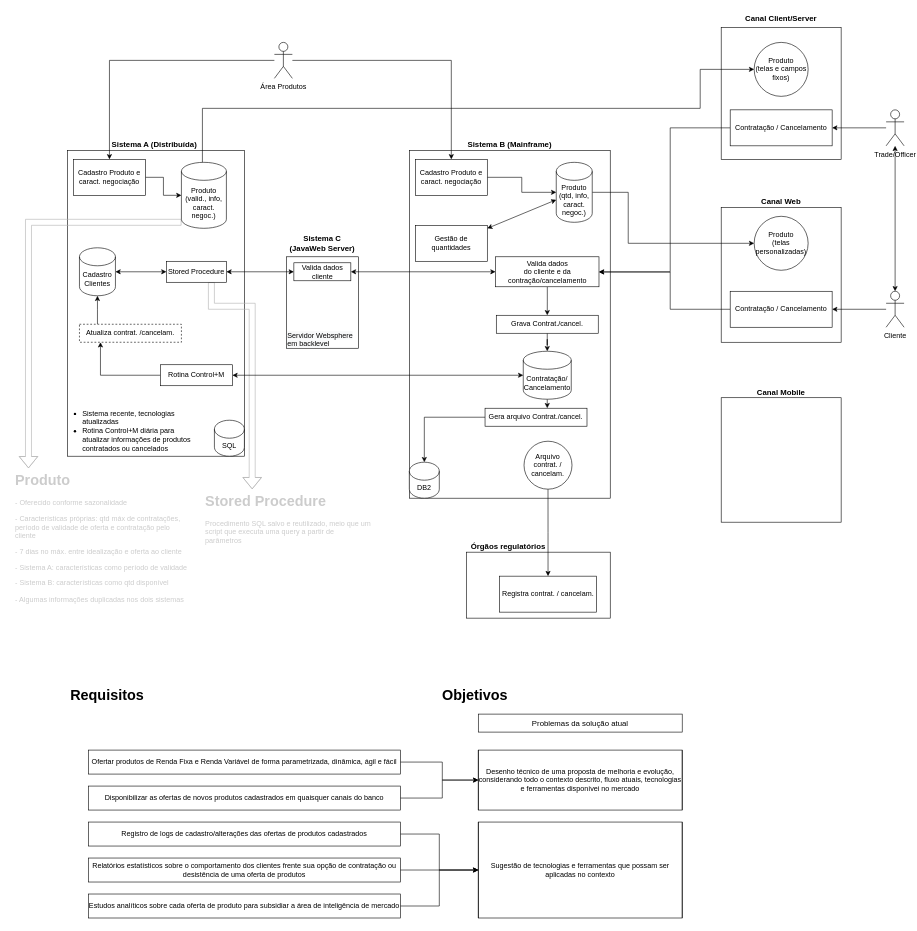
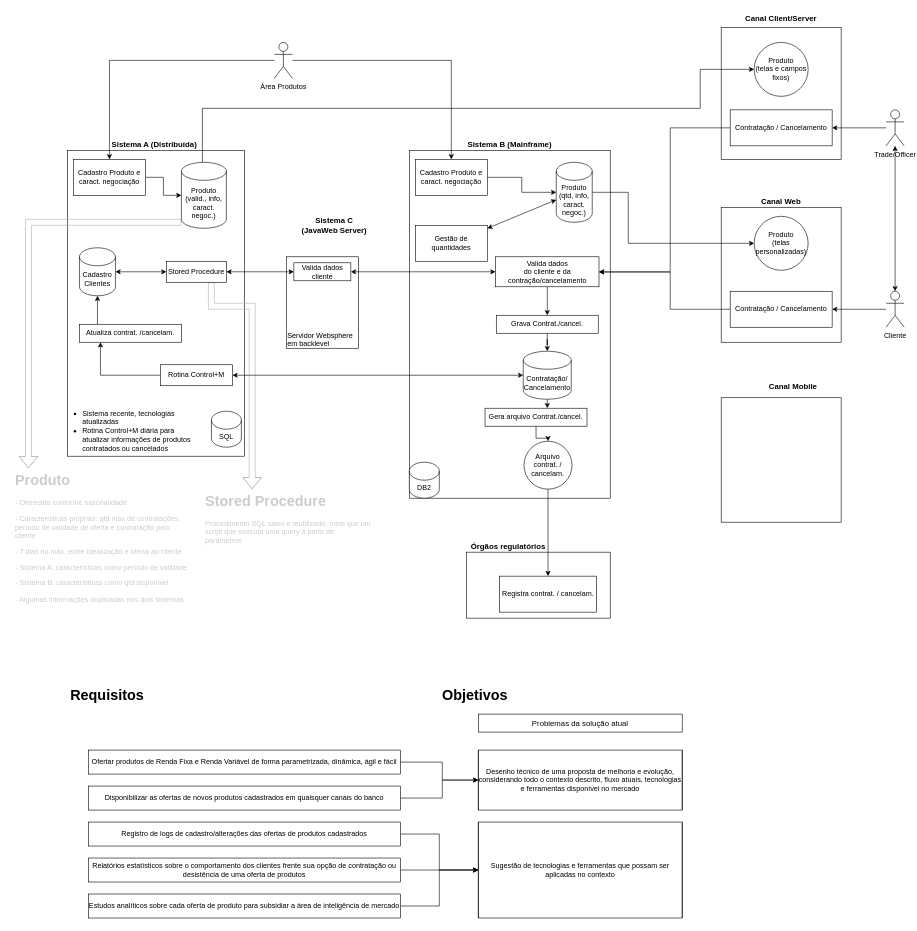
  <mxCell id="0" />
  <mxCell id="1" parent="0" />
  <mxCell id="2" value="" style="rounded=0;whiteSpace=wrap;html=1;" vertex="1" parent="1"><mxGeometry x="477" y="427.5" width="120" height="152.5" as="geometry" /></mxCell>
  <mxCell id="3" value="" style="rounded=0;whiteSpace=wrap;html=1;" vertex="1" parent="1"><mxGeometry x="112" y="250" width="295" height="510" as="geometry" /></mxCell>
  <mxCell id="4" value="Sistema A (Distribuída)" style="text;html=1;strokeColor=none;fillColor=none;align=center;verticalAlign=middle;whiteSpace=wrap;rounded=0;fontStyle=1;fontSize=13;" vertex="1" parent="1"><mxGeometry x="117" y="235" width="280" height="10" as="geometry" /></mxCell>
  <mxCell id="5" value="" style="rounded=0;whiteSpace=wrap;html=1;" vertex="1" parent="1"><mxGeometry x="682" y="250" width="335" height="580" as="geometry" /></mxCell>
  <mxCell id="6" value="Sistema B (Mainframe)" style="text;html=1;strokeColor=none;fillColor=none;align=center;verticalAlign=middle;whiteSpace=wrap;rounded=0;fontStyle=1;fontSize=13;" vertex="1" parent="1"><mxGeometry x="682" y="230" width="335" height="20" as="geometry" /></mxCell>
- <mxCell id="7" value="Sistema C&lt;br style=&quot;font-size: 13px;&quot;&gt;(JavaWeb Server)" style="text;html=1;strokeColor=none;fillColor=none;align=center;verticalAlign=middle;whiteSpace=wrap;rounded=0;fontStyle=1;fontSize=13;" vertex="1" parent="1"><mxGeometry x="477" y="387.5" width="120" height="35" as="geometry" /></mxCell>
+ <mxCell id="7" value="Sistema C&lt;br style=&quot;font-size: 13px;&quot;&gt;(JavaWeb Server)" style="text;html=1;strokeColor=none;fillColor=none;align=center;verticalAlign=middle;whiteSpace=wrap;rounded=0;fontStyle=1;fontSize=13;" vertex="1" parent="1"><mxGeometry x="497" y="357.5" width="120" height="35" as="geometry" /></mxCell>
  <mxCell id="8" value="" style="rounded=0;whiteSpace=wrap;html=1;" vertex="1" parent="1"><mxGeometry x="1202" y="345" width="200" height="225" as="geometry" /></mxCell>
  <mxCell id="9" value="" style="rounded=0;whiteSpace=wrap;html=1;" vertex="1" parent="1"><mxGeometry x="1202" y="45" width="200" height="220" as="geometry" /></mxCell>
  <mxCell id="10" value="Canal Client/Server" style="text;html=1;strokeColor=none;fillColor=none;align=center;verticalAlign=middle;whiteSpace=wrap;rounded=0;fontSize=13;fontStyle=1" vertex="1" parent="1"><mxGeometry x="1222" y="20" width="160" height="20" as="geometry" /></mxCell>
  <mxCell id="11" value="" style="rounded=0;whiteSpace=wrap;html=1;" vertex="1" parent="1"><mxGeometry x="1202" y="662.5" width="200" height="207.5" as="geometry" /></mxCell>
- <mxCell id="12" value="SQL" style="shape=cylinder3;whiteSpace=wrap;html=1;boundedLbl=1;backgroundOutline=1;size=15;" vertex="1" parent="1"><mxGeometry x="357" y="700" width="50" height="60" as="geometry" /></mxCell>
+ <mxCell id="12" value="SQL" style="shape=cylinder3;whiteSpace=wrap;html=1;boundedLbl=1;backgroundOutline=1;size=15;" vertex="1" parent="1"><mxGeometry x="352" y="685" width="50" height="60" as="geometry" /></mxCell>
  <mxCell id="13" value="DB2" style="shape=cylinder3;whiteSpace=wrap;html=1;boundedLbl=1;backgroundOutline=1;size=15;" vertex="1" parent="1"><mxGeometry x="682" y="770" width="50" height="60" as="geometry" /></mxCell>
  <mxCell id="14" style="edgeStyle=orthogonalEdgeStyle;rounded=0;orthogonalLoop=1;jettySize=auto;html=1;exitX=1;exitY=0.5;exitDx=0;exitDy=0;entryX=0;entryY=0.5;entryDx=0;entryDy=0;exitPerimeter=0;" edge="1" parent="1" source="33" target="15"><mxGeometry relative="1" as="geometry"><mxPoint x="792" y="320" as="sourcePoint" /><Array as="points"><mxPoint x="1047" y="320" /><mxPoint x="1047" y="405" /></Array></mxGeometry></mxCell>
  <mxCell id="15" value="Produto&lt;br&gt;(telas personalizadas)" style="ellipse;whiteSpace=wrap;html=1;" vertex="1" parent="1"><mxGeometry x="1257" y="360" width="90" height="90" as="geometry" /></mxCell>
  <mxCell id="16" value="Produto&lt;br&gt;(telas e campos fixos)" style="ellipse;whiteSpace=wrap;html=1;" vertex="1" parent="1"><mxGeometry x="1257" y="70" width="90" height="90" as="geometry" /></mxCell>
  <mxCell id="17" style="edgeStyle=orthogonalEdgeStyle;rounded=0;orthogonalLoop=1;jettySize=auto;html=1;" edge="1" parent="1" source="19" target="54"><mxGeometry relative="1" as="geometry" /></mxCell>
  <mxCell id="18" style="edgeStyle=orthogonalEdgeStyle;rounded=0;orthogonalLoop=1;jettySize=auto;html=1;entryX=0.5;entryY=0;entryDx=0;entryDy=0;" edge="1" parent="1" source="19" target="56"><mxGeometry relative="1" as="geometry" /></mxCell>
  <mxCell id="19" value="Área Produtos" style="shape=umlActor;verticalLabelPosition=bottom;verticalAlign=top;html=1;outlineConnect=0;" vertex="1" parent="1"><mxGeometry x="457" y="70" width="30" height="60" as="geometry" /></mxCell>
  <mxCell id="20" value="" style="rounded=0;whiteSpace=wrap;html=1;" vertex="1" parent="1"><mxGeometry x="777" y="920" width="240" height="110" as="geometry" /></mxCell>
  <mxCell id="21" value="Órgãos regulatórios" style="text;html=1;strokeColor=none;fillColor=none;align=center;verticalAlign=middle;whiteSpace=wrap;rounded=0;fontSize=13;fontStyle=1" vertex="1" parent="1"><mxGeometry x="767" y="900" width="160" height="20" as="geometry" /></mxCell>
  <mxCell id="22" style="edgeStyle=orthogonalEdgeStyle;rounded=0;orthogonalLoop=1;jettySize=auto;html=1;" edge="1" parent="1" source="23" target="40"><mxGeometry relative="1" as="geometry"><mxPoint x="1317" y="495" as="targetPoint" /><Array as="points" /></mxGeometry></mxCell>
  <mxCell id="23" value="Cliente&lt;br&gt;" style="shape=umlActor;verticalLabelPosition=bottom;verticalAlign=top;html=1;outlineConnect=0;" vertex="1" parent="1"><mxGeometry x="1477" y="485" width="30" height="60" as="geometry" /></mxCell>
  <mxCell id="24" style="edgeStyle=orthogonalEdgeStyle;rounded=0;orthogonalLoop=1;jettySize=auto;html=1;" edge="1" parent="1" source="25" target="43"><mxGeometry relative="1" as="geometry" /></mxCell>
  <mxCell id="25" value="Trade/Officer" style="shape=umlActor;verticalLabelPosition=bottom;verticalAlign=top;html=1;outlineConnect=0;" vertex="1" parent="1"><mxGeometry x="1477" y="182.5" width="30" height="60" as="geometry" /></mxCell>
  <mxCell id="26" value="&lt;h1&gt;Produto&lt;/h1&gt;&lt;p&gt;- Oferecido conforme sazonalidade&lt;/p&gt;&lt;p&gt;- Características próprias: qtd máx de contratações, período de validade de oferta e contratação pelo cliente&lt;/p&gt;&lt;p&gt;- 7 dias no máx. entre idealização e oferta ao cliente&lt;/p&gt;&lt;p&gt;- Sistema A: características como período de validade&lt;/p&gt;&lt;p&gt;- Sistema B: características como qtd disponível&lt;/p&gt;&lt;p&gt;- Algumas informações duplicadas nos dois sistemas&amp;nbsp;&lt;/p&gt;" style="text;html=1;strokeColor=none;fillColor=none;spacing=5;spacingTop=-20;whiteSpace=wrap;overflow=hidden;rounded=0;fontColor=#CCCCCC;" vertex="1" parent="1"><mxGeometry x="20" y="780" width="300" height="230" as="geometry" /></mxCell>
- <mxCell id="27" value="Canal Mobile" style="text;html=1;strokeColor=none;fillColor=none;align=center;verticalAlign=middle;whiteSpace=wrap;rounded=0;fontSize=13;fontStyle=1" vertex="1" parent="1"><mxGeometry x="1222" y="642.5" width="160" height="20" as="geometry" /></mxCell>
+ <mxCell id="27" value="Canal Mobile" style="text;html=1;strokeColor=none;fillColor=none;align=center;verticalAlign=middle;whiteSpace=wrap;rounded=0;fontSize=13;fontStyle=1" vertex="1" parent="1"><mxGeometry x="1242" y="632.5" width="160" height="20" as="geometry" /></mxCell>
  <mxCell id="28" value="&lt;p style=&quot;line-height: 100%&quot;&gt;&lt;/p&gt;&lt;ul&gt;&lt;li&gt;&lt;span&gt;Sistema recente, tecnologias atualizadas&lt;/span&gt;&lt;/li&gt;&lt;li&gt;&lt;span&gt;Rotina Control+M diária para atualizar informações de produtos contratados ou cancelados&lt;/span&gt;&lt;/li&gt;&lt;/ul&gt;&lt;p&gt;&lt;/p&gt;" style="text;html=1;strokeColor=none;fillColor=none;spacing=0;spacingTop=0;whiteSpace=wrap;overflow=hidden;rounded=0;" vertex="1" parent="1"><mxGeometry x="97" y="665" width="240" height="95" as="geometry" /></mxCell>
  <mxCell id="29" value="&lt;h1&gt;Stored Procedure&lt;/h1&gt;&lt;p&gt;Procedimento SQL salvo e reutilizado, meio que um script que executa uma query a partir de parâmetros&amp;nbsp;&lt;/p&gt;" style="text;html=1;strokeColor=none;fillColor=none;spacing=5;spacingTop=-20;whiteSpace=wrap;overflow=hidden;rounded=0;fontColor=#CCCCCC;" vertex="1" parent="1"><mxGeometry x="337" y="815" width="290" height="110" as="geometry" /></mxCell>
  <mxCell id="30" style="edgeStyle=orthogonalEdgeStyle;rounded=0;orthogonalLoop=1;jettySize=auto;html=1;" edge="1" parent="1" source="32" target="16"><mxGeometry relative="1" as="geometry"><Array as="points"><mxPoint x="337" y="180" /><mxPoint x="1167" y="180" /><mxPoint x="1167" y="115" /></Array></mxGeometry></mxCell>
  <mxCell id="31" style="edgeStyle=orthogonalEdgeStyle;shape=flexArrow;rounded=0;orthogonalLoop=1;jettySize=auto;html=1;strokeColor=#B3B3B3;" edge="1" parent="1" source="32" target="26"><mxGeometry relative="1" as="geometry"><Array as="points"><mxPoint x="340" y="370" /><mxPoint x="47" y="370" /></Array></mxGeometry></mxCell>
  <mxCell id="32" value="Produto&lt;br&gt;(valid., info, caract. negoc.)" style="shape=cylinder3;whiteSpace=wrap;html=1;boundedLbl=1;backgroundOutline=1;size=15;" vertex="1" parent="1"><mxGeometry x="302" y="270" width="75" height="110" as="geometry" /></mxCell>
  <mxCell id="33" value="Produto&lt;br&gt;(qtd, info, caract. negoc.)" style="shape=cylinder3;whiteSpace=wrap;html=1;boundedLbl=1;backgroundOutline=1;size=15;" vertex="1" parent="1"><mxGeometry x="927" y="270" width="60" height="100" as="geometry" /></mxCell>
  <mxCell id="34" value="Valida&amp;nbsp;dados cliente" style="rounded=0;whiteSpace=wrap;html=1;" vertex="1" parent="1"><mxGeometry x="489.5" y="437.5" width="95" height="30" as="geometry" /></mxCell>
  <mxCell id="35" value="" style="endArrow=classic;startArrow=classic;html=1;exitX=1;exitY=0.5;exitDx=0;exitDy=0;" edge="1" parent="1" source="48" target="34"><mxGeometry width="50" height="50" relative="1" as="geometry"><mxPoint x="622" y="505" as="sourcePoint" /><mxPoint x="807" y="470" as="targetPoint" /></mxGeometry></mxCell>
  <mxCell id="36" style="edgeStyle=orthogonalEdgeStyle;rounded=0;orthogonalLoop=1;jettySize=auto;html=1;entryX=0.5;entryY=0;entryDx=0;entryDy=0;" edge="1" parent="1" source="37" target="52"><mxGeometry relative="1" as="geometry" /></mxCell>
  <mxCell id="37" value="Valida dados &lt;br&gt;do cliente e da contração/cancelamento" style="rounded=0;whiteSpace=wrap;html=1;" vertex="1" parent="1"><mxGeometry x="825.75" y="427.5" width="172.5" height="50" as="geometry" /></mxCell>
  <mxCell id="38" value="" style="endArrow=classic;startArrow=classic;html=1;" edge="1" parent="1" source="37" target="34"><mxGeometry width="50" height="50" relative="1" as="geometry"><mxPoint x="757" y="520" as="sourcePoint" /><mxPoint x="807" y="470" as="targetPoint" /></mxGeometry></mxCell>
  <mxCell id="39" style="edgeStyle=orthogonalEdgeStyle;rounded=0;orthogonalLoop=1;jettySize=auto;html=1;" edge="1" parent="1" source="40" target="37"><mxGeometry relative="1" as="geometry"><Array as="points"><mxPoint x="1117" y="515" /><mxPoint x="1117" y="453" /></Array></mxGeometry></mxCell>
  <mxCell id="40" value="Contratação / Cancelamento" style="rounded=0;whiteSpace=wrap;html=1;" vertex="1" parent="1"><mxGeometry x="1217" y="485" width="170" height="60" as="geometry" /></mxCell>
  <mxCell id="41" value="" style="endArrow=classic;startArrow=classic;html=1;" edge="1" parent="1" source="23" target="25"><mxGeometry width="50" height="50" relative="1" as="geometry"><mxPoint x="1792" y="720" as="sourcePoint" /><mxPoint x="1822" y="520" as="targetPoint" /></mxGeometry></mxCell>
  <mxCell id="42" style="edgeStyle=orthogonalEdgeStyle;rounded=0;orthogonalLoop=1;jettySize=auto;html=1;entryX=1;entryY=0.5;entryDx=0;entryDy=0;" edge="1" parent="1" source="43" target="37"><mxGeometry relative="1" as="geometry"><Array as="points"><mxPoint x="1117" y="213" /><mxPoint x="1117" y="453" /></Array></mxGeometry></mxCell>
  <mxCell id="43" value="Contratação / Cancelamento" style="rounded=0;whiteSpace=wrap;html=1;" vertex="1" parent="1"><mxGeometry x="1217" y="182.5" width="170" height="60" as="geometry" /></mxCell>
  <mxCell id="44" style="edgeStyle=orthogonalEdgeStyle;rounded=0;orthogonalLoop=1;jettySize=auto;html=1;exitX=0.5;exitY=1;exitDx=0;exitDy=0;exitPerimeter=0;" edge="1" parent="1" source="45" target="61"><mxGeometry relative="1" as="geometry"><Array as="points"><mxPoint x="912" y="675" /><mxPoint x="912" y="675" /></Array></mxGeometry></mxCell>
  <mxCell id="45" value="Contratação/&lt;br&gt;Cancelamento" style="shape=cylinder3;whiteSpace=wrap;html=1;boundedLbl=1;backgroundOutline=1;size=15;" vertex="1" parent="1"><mxGeometry x="872" y="585" width="80" height="80" as="geometry" /></mxCell>
  <mxCell id="46" value="Cadastro Clientes" style="shape=cylinder3;whiteSpace=wrap;html=1;boundedLbl=1;backgroundOutline=1;size=15;" vertex="1" parent="1"><mxGeometry x="132" y="412.5" width="60" height="80" as="geometry" /></mxCell>
  <mxCell id="47" style="edgeStyle=orthogonalEdgeStyle;shape=flexArrow;rounded=0;orthogonalLoop=1;jettySize=auto;html=1;strokeColor=#B3B3B3;fontColor=#CCCCCC;exitX=0.75;exitY=1;exitDx=0;exitDy=0;" edge="1" parent="1" source="48" target="29"><mxGeometry relative="1" as="geometry"><Array as="points"><mxPoint x="352" y="510" /><mxPoint x="420" y="510" /></Array></mxGeometry></mxCell>
  <mxCell id="48" value="Stored Procedure" style="rounded=0;whiteSpace=wrap;html=1;" vertex="1" parent="1"><mxGeometry x="277" y="435" width="100" height="35" as="geometry" /></mxCell>
  <mxCell id="49" style="edgeStyle=orthogonalEdgeStyle;rounded=0;orthogonalLoop=1;jettySize=auto;html=1;" edge="1" parent="1" source="50" target="59"><mxGeometry relative="1" as="geometry"><Array as="points"><mxPoint x="167" y="625" /></Array></mxGeometry></mxCell>
  <mxCell id="50" value="Rotina Control+M" style="rounded=0;whiteSpace=wrap;html=1;" vertex="1" parent="1"><mxGeometry x="267" y="607.5" width="120" height="35" as="geometry" /></mxCell>
  <mxCell id="51" style="edgeStyle=orthogonalEdgeStyle;rounded=0;orthogonalLoop=1;jettySize=auto;html=1;" edge="1" parent="1" source="52" target="45"><mxGeometry relative="1" as="geometry" /></mxCell>
  <mxCell id="52" value="Grava Contrat./cancel." style="rounded=0;whiteSpace=wrap;html=1;" vertex="1" parent="1"><mxGeometry x="827" y="525" width="170" height="30" as="geometry" /></mxCell>
  <mxCell id="53" style="edgeStyle=orthogonalEdgeStyle;rounded=0;orthogonalLoop=1;jettySize=auto;html=1;entryX=0;entryY=0.5;entryDx=0;entryDy=0;entryPerimeter=0;" edge="1" parent="1" source="54" target="32"><mxGeometry relative="1" as="geometry" /></mxCell>
  <mxCell id="54" value="Cadastro Produto e caract. negociação" style="rounded=0;whiteSpace=wrap;html=1;strokeColor=#000000;" vertex="1" parent="1"><mxGeometry x="122" y="265" width="120" height="60" as="geometry" /></mxCell>
  <mxCell id="55" style="edgeStyle=orthogonalEdgeStyle;rounded=0;orthogonalLoop=1;jettySize=auto;html=1;" edge="1" parent="1" source="56" target="33"><mxGeometry relative="1" as="geometry"><Array as="points" /></mxGeometry></mxCell>
  <mxCell id="56" value="Cadastro Produto e caract. negociação" style="rounded=0;whiteSpace=wrap;html=1;strokeColor=#000000;" vertex="1" parent="1"><mxGeometry x="692" y="265" width="120" height="60" as="geometry" /></mxCell>
  <mxCell id="57" value="" style="endArrow=classic;startArrow=classic;html=1;entryX=0;entryY=0.5;entryDx=0;entryDy=0;exitX=1;exitY=0.5;exitDx=0;exitDy=0;exitPerimeter=0;" edge="1" parent="1" source="46" target="48"><mxGeometry width="50" height="50" relative="1" as="geometry"><mxPoint x="512" y="630" as="sourcePoint" /><mxPoint x="562" y="580" as="targetPoint" /></mxGeometry></mxCell>
  <mxCell id="58" style="edgeStyle=orthogonalEdgeStyle;rounded=0;orthogonalLoop=1;jettySize=auto;html=1;entryX=0.5;entryY=1;entryDx=0;entryDy=0;entryPerimeter=0;" edge="1" parent="1" source="59" target="46"><mxGeometry relative="1" as="geometry"><Array as="points"><mxPoint x="162" y="516" /><mxPoint x="162" y="516" /></Array></mxGeometry></mxCell>
- <mxCell id="59" value="Atualiza contrat. /cancelam." style="rounded=0;whiteSpace=wrap;html=1;dashed=1;" vertex="1" parent="1"><mxGeometry x="132" y="540" width="170" height="30" as="geometry" /></mxCell>
- <mxCell id="60" style="edgeStyle=orthogonalEdgeStyle;rounded=0;orthogonalLoop=1;jettySize=auto;html=1;" edge="1" parent="1" source="61" target="13"><mxGeometry relative="1" as="geometry" /></mxCell>
+ <mxCell id="59" value="Atualiza contrat. /cancelam." style="rounded=0;whiteSpace=wrap;html=1;" vertex="1" parent="1"><mxGeometry x="132" y="540" width="170" height="30" as="geometry" /></mxCell>
+ <mxCell id="60" style="edgeStyle=orthogonalEdgeStyle;rounded=0;orthogonalLoop=1;jettySize=auto;html=1;" edge="1" parent="1" source="61" target="63"><mxGeometry relative="1" as="geometry" /></mxCell>
  <mxCell id="61" value="Gera arquivo Contrat./cancel." style="rounded=0;whiteSpace=wrap;html=1;" vertex="1" parent="1"><mxGeometry x="808.25" y="680" width="170" height="30" as="geometry" /></mxCell>
  <mxCell id="62" style="edgeStyle=orthogonalEdgeStyle;rounded=0;orthogonalLoop=1;jettySize=auto;html=1;strokeColor=#000000;fontSize=13;fontColor=#CCCCCC;" edge="1" parent="1" source="63" target="64"><mxGeometry relative="1" as="geometry" /></mxCell>
  <mxCell id="63" value="Arquivo contrat. / cancelam." style="ellipse;whiteSpace=wrap;html=1;aspect=fixed;" vertex="1" parent="1"><mxGeometry x="873.25" y="735" width="80" height="80" as="geometry" /></mxCell>
  <mxCell id="64" value="Registra contrat. / cancelam." style="rounded=0;whiteSpace=wrap;html=1;" vertex="1" parent="1"><mxGeometry x="832.62" y="960" width="161.25" height="60" as="geometry" /></mxCell>
  <mxCell id="65" value="&lt;h1&gt;Requisitos&lt;/h1&gt;" style="text;html=1;strokeColor=none;fillColor=none;spacing=5;spacingTop=-20;whiteSpace=wrap;overflow=hidden;rounded=0;" vertex="1" parent="1"><mxGeometry x="112" y="1139" width="140" height="40" as="geometry" /></mxCell>
  <mxCell id="66" style="edgeStyle=orthogonalEdgeStyle;rounded=0;orthogonalLoop=1;jettySize=auto;html=1;entryX=0;entryY=0.5;entryDx=0;entryDy=0;" edge="1" parent="1" source="67" target="76"><mxGeometry relative="1" as="geometry"><Array as="points"><mxPoint x="737" y="1270" /><mxPoint x="737" y="1300" /></Array></mxGeometry></mxCell>
  <mxCell id="67" value="&lt;span style=&quot;text-align: left&quot;&gt;Ofertar produtos de Renda Fixa e Renda Variável de forma parametrizada, dinâmica, ágil e fácil&lt;/span&gt;" style="rounded=0;whiteSpace=wrap;html=1;" vertex="1" parent="1"><mxGeometry x="147" y="1250" width="520" height="40" as="geometry" /></mxCell>
  <mxCell id="68" style="edgeStyle=orthogonalEdgeStyle;rounded=0;orthogonalLoop=1;jettySize=auto;html=1;" edge="1" parent="1" source="69"><mxGeometry relative="1" as="geometry"><mxPoint x="797" y="1300" as="targetPoint" /><Array as="points"><mxPoint x="737" y="1330" /><mxPoint x="737" y="1300" /></Array></mxGeometry></mxCell>
  <mxCell id="69" value="&lt;span style=&quot;text-align: left&quot;&gt;Disponibilizar as ofertas de novos produtos cadastrados em quaisquer canais do banco&lt;/span&gt;" style="rounded=0;whiteSpace=wrap;html=1;" vertex="1" parent="1"><mxGeometry x="147" y="1310" width="520" height="40" as="geometry" /></mxCell>
  <mxCell id="70" style="edgeStyle=orthogonalEdgeStyle;rounded=0;orthogonalLoop=1;jettySize=auto;html=1;entryX=0;entryY=0.5;entryDx=0;entryDy=0;" edge="1" parent="1" source="71" target="78"><mxGeometry relative="1" as="geometry" /></mxCell>
  <mxCell id="71" value="Registro de logs de cadastro/alterações das ofertas de produtos cadastrados" style="rounded=0;whiteSpace=wrap;html=1;" vertex="1" parent="1"><mxGeometry x="147" y="1370" width="520" height="40" as="geometry" /></mxCell>
  <mxCell id="72" style="edgeStyle=orthogonalEdgeStyle;rounded=0;orthogonalLoop=1;jettySize=auto;html=1;entryX=0;entryY=0.5;entryDx=0;entryDy=0;" edge="1" parent="1" source="73" target="78"><mxGeometry relative="1" as="geometry" /></mxCell>
  <mxCell id="73" value="Relatórios estatísticos sobre o comportamento dos clientes frente sua opção de contratação ou desistência de uma oferta de produtos" style="rounded=0;whiteSpace=wrap;html=1;" vertex="1" parent="1"><mxGeometry x="147" y="1430" width="520" height="40" as="geometry" /></mxCell>
  <mxCell id="74" style="edgeStyle=orthogonalEdgeStyle;rounded=0;orthogonalLoop=1;jettySize=auto;html=1;entryX=0;entryY=0.5;entryDx=0;entryDy=0;" edge="1" parent="1" source="75" target="78"><mxGeometry relative="1" as="geometry" /></mxCell>
  <mxCell id="75" value="Estudos analíticos sobre cada oferta de produto para subsidiar a área de inteligência de mercado" style="rounded=0;whiteSpace=wrap;html=1;" vertex="1" parent="1"><mxGeometry x="147" y="1490" width="520" height="40" as="geometry" /></mxCell>
  <mxCell id="76" value="Desenho técnico de uma proposta de melhoria e evolução, considerando todo o contexto descrito, fluxo atuais, tecnologias e ferramentas disponívei no mercado" style="shape=process;whiteSpace=wrap;html=1;backgroundOutline=1;shadow=0;size=0;" vertex="1" parent="1"><mxGeometry x="797" y="1250" width="340" height="100" as="geometry" /></mxCell>
  <mxCell id="77" value="&lt;h1&gt;Objetivos&lt;/h1&gt;" style="text;html=1;strokeColor=none;fillColor=none;spacing=5;spacingTop=-20;whiteSpace=wrap;overflow=hidden;rounded=0;" vertex="1" parent="1"><mxGeometry x="732" y="1139" width="140" height="40" as="geometry" /></mxCell>
  <mxCell id="78" value="Sugestão de tecnologias e ferramentas que possam ser aplicadas no contexto" style="shape=process;whiteSpace=wrap;html=1;backgroundOutline=1;size=0;" vertex="1" parent="1"><mxGeometry x="797" y="1370" width="340" height="160" as="geometry" /></mxCell>
  <mxCell id="79" value="Canal Web" style="text;html=1;strokeColor=none;fillColor=none;align=center;verticalAlign=middle;whiteSpace=wrap;rounded=0;fontSize=13;fontStyle=1" vertex="1" parent="1"><mxGeometry x="1222" y="325" width="160" height="20" as="geometry" /></mxCell>
  <mxCell id="80" value="Gestão de quantidades" style="rounded=0;whiteSpace=wrap;html=1;" vertex="1" parent="1"><mxGeometry x="692" y="375" width="120" height="60" as="geometry" /></mxCell>
  <mxCell id="81" value="" style="endArrow=classic;startArrow=classic;html=1;" edge="1" parent="1" source="80" target="33"><mxGeometry width="50" height="50" relative="1" as="geometry"><mxPoint x="937" y="520" as="sourcePoint" /><mxPoint x="987" y="470" as="targetPoint" /></mxGeometry></mxCell>
  <mxCell id="82" value="&lt;meta charset=&quot;utf-8&quot;&gt;&lt;span style=&quot;color: rgb(0, 0, 0); font-family: helvetica; font-size: 12px; font-style: normal; font-weight: 400; letter-spacing: normal; text-align: left; text-indent: 0px; text-transform: none; word-spacing: 0px; background-color: rgb(248, 249, 250); display: inline; float: none;&quot;&gt;Servidor Websphere em backlevel&lt;/span&gt;" style="text;whiteSpace=wrap;html=1;" vertex="1" parent="1"><mxGeometry x="477" y="545" width="120" height="30" as="geometry" /></mxCell>
  <mxCell id="83" value="" style="endArrow=classic;startArrow=classic;html=1;" edge="1" parent="1" source="50" target="45"><mxGeometry width="50" height="50" relative="1" as="geometry"><mxPoint x="387" y="602.564" as="sourcePoint" /><mxPoint x="872" y="623.291" as="targetPoint" /></mxGeometry></mxCell>
  <mxCell id="84" value="&lt;font color=&quot;#000000&quot;&gt;Problemas da solução atual&lt;/font&gt;" style="rounded=0;whiteSpace=wrap;html=1;shadow=0;strokeColor=#000000;fontSize=13;fontColor=#CCCCCC;" vertex="1" parent="1"><mxGeometry x="797" y="1190" width="340" height="30" as="geometry" /></mxCell>
